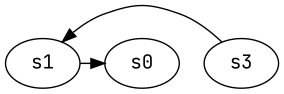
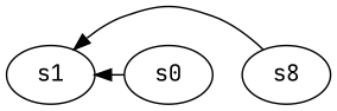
  digraph {
    fontname="JetBrains Mono"
    node [fontname="JetBrains Mono" player=0]
    edge [fontname="JetBrains Mono"]
    s1 [player=1]
    s0
-   s3
-   s1 -> s0 [constraint="time % 4 == 2 || time % 3 == 0"]
+   s3 [label=s8]
+   s0 -> s1 [constraint="time % 4 == 2 || time % 3 == 0"]
    s3 -> s1 [constraint="time % 2 == 1 || time % 3 == 1"]
  }
